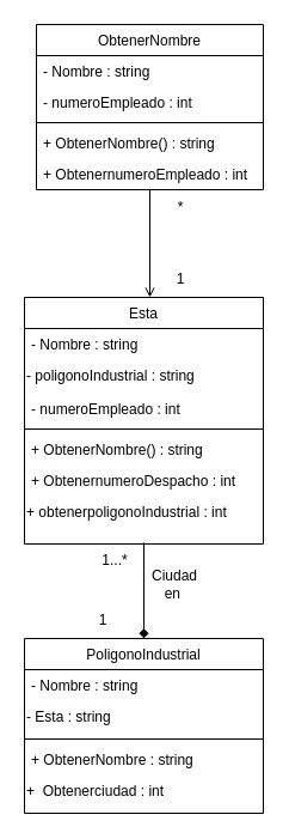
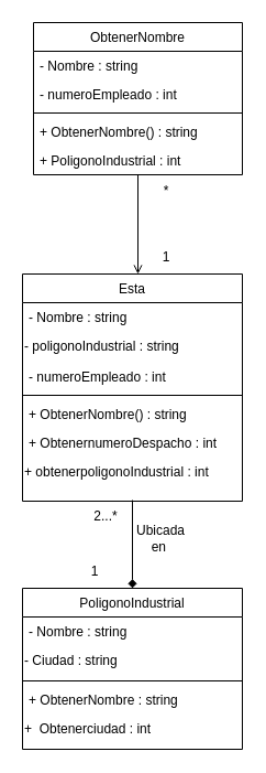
  <mxCell id="0" />
  <mxCell id="1" parent="0" />
  <mxCell id="2" value="ObtenerNombre" style="swimlane;fontStyle=0;align=center;verticalAlign=top;childLayout=stackLayout;horizontal=1;startSize=26;horizontalStack=0;resizeParent=1;resizeLast=0;collapsible=1;marginBottom=0;rounded=0;shadow=0;strokeWidth=1;" parent="1" vertex="1"><mxGeometry x="30" y="20" width="190" height="138" as="geometry"><mxRectangle x="230" y="140" width="160" height="26" as="alternateBounds" /></mxGeometry></mxCell>
  <mxCell id="3" value="- Nombre : string" style="text;align=left;verticalAlign=top;spacingLeft=4;spacingRight=4;overflow=hidden;rotatable=0;points=[[0,0.5],[1,0.5]];portConstraint=eastwest;rounded=0;shadow=0;html=0;" parent="2" vertex="1"><mxGeometry y="26" width="190" height="26" as="geometry" /></mxCell>
  <mxCell id="4" value="- numeroEmpleado : int" style="text;align=left;verticalAlign=top;spacingLeft=4;spacingRight=4;overflow=hidden;rotatable=0;points=[[0,0.5],[1,0.5]];portConstraint=eastwest;" vertex="1" parent="2"><mxGeometry y="52" width="190" height="26" as="geometry" /></mxCell>
  <mxCell id="5" value="" style="line;html=1;strokeWidth=1;align=left;verticalAlign=middle;spacingTop=-1;spacingLeft=3;spacingRight=3;rotatable=0;labelPosition=right;points=[];portConstraint=eastwest;" parent="2" vertex="1"><mxGeometry y="78" width="190" height="8" as="geometry" /></mxCell>
  <mxCell id="6" value="+ ObtenerNombre() : string" style="text;align=left;verticalAlign=top;spacingLeft=4;spacingRight=4;overflow=hidden;rotatable=0;points=[[0,0.5],[1,0.5]];portConstraint=eastwest;" vertex="1" parent="2"><mxGeometry y="86" width="190" height="26" as="geometry" /></mxCell>
- <mxCell id="7" value="+ ObtenernumeroEmpleado : int" style="text;align=left;verticalAlign=top;spacingLeft=4;spacingRight=4;overflow=hidden;rotatable=0;points=[[0,0.5],[1,0.5]];portConstraint=eastwest;" vertex="1" parent="2"><mxGeometry y="112" width="190" height="26" as="geometry" /></mxCell>
+ <mxCell id="7" value="+ PoligonoIndustrial : int" style="text;align=left;verticalAlign=top;spacingLeft=4;spacingRight=4;overflow=hidden;rotatable=0;points=[[0,0.5],[1,0.5]];portConstraint=eastwest;" vertex="1" parent="2"><mxGeometry y="112" width="190" height="26" as="geometry" /></mxCell>
  <mxCell id="8" value="" style="endArrow=none;html=1;rounded=0;entryX=0.5;entryY=1;entryDx=0;entryDy=0;exitX=0.5;exitY=0;exitDx=0;exitDy=0;endFill=0;startArrow=open;startFill=0;" edge="1" parent="1"><mxGeometry width="50" height="50" relative="1" as="geometry"><mxPoint x="125" y="248" as="sourcePoint" /><mxPoint x="125" y="158" as="targetPoint" /></mxGeometry></mxCell>
  <mxCell id="9" value="" style="endArrow=none;html=1;rounded=0;entryX=0.5;entryY=1;entryDx=0;entryDy=0;exitX=0.5;exitY=0;exitDx=0;exitDy=0;startArrow=diamond;startFill=1;" edge="1" parent="1"><mxGeometry width="50" height="50" relative="1" as="geometry"><mxPoint x="120" y="533" as="sourcePoint" /><mxPoint x="120" y="453" as="targetPoint" /></mxGeometry></mxCell>
- <mxCell id="10" value="Ciudad en&amp;nbsp;" style="text;html=1;align=center;verticalAlign=middle;whiteSpace=wrap;rounded=0;" vertex="1" parent="1"><mxGeometry x="116" y="473" width="60" height="30" as="geometry" /></mxCell>
+ <mxCell id="10" value="Ubicada en&amp;nbsp;" style="text;html=1;align=center;verticalAlign=middle;whiteSpace=wrap;rounded=0;" vertex="1" parent="1"><mxGeometry x="116" y="473" width="60" height="30" as="geometry" /></mxCell>
  <mxCell id="11" value="1" style="text;html=1;align=center;verticalAlign=middle;whiteSpace=wrap;rounded=0;" vertex="1" parent="1"><mxGeometry x="121" y="218" width="60" height="30" as="geometry" /></mxCell>
  <mxCell id="12" value="*" style="text;html=1;align=center;verticalAlign=middle;whiteSpace=wrap;rounded=0;" vertex="1" parent="1"><mxGeometry x="121" y="158" width="60" height="30" as="geometry" /></mxCell>
- <mxCell id="13" value="1...*" style="text;html=1;align=center;verticalAlign=middle;whiteSpace=wrap;rounded=0;" vertex="1" parent="1"><mxGeometry x="66" y="453" width="60" height="30" as="geometry" /></mxCell>
+ <mxCell id="13" value="2...*" style="text;html=1;align=center;verticalAlign=middle;whiteSpace=wrap;rounded=0;" vertex="1" parent="1"><mxGeometry x="66" y="453" width="60" height="30" as="geometry" /></mxCell>
  <mxCell id="14" value="1" style="text;html=1;align=center;verticalAlign=middle;whiteSpace=wrap;rounded=0;" vertex="1" parent="1"><mxGeometry x="56" y="503" width="60" height="30" as="geometry" /></mxCell>
  <mxCell id="15" value="PoligonoIndustrial" style="swimlane;fontStyle=0;align=center;verticalAlign=top;childLayout=stackLayout;horizontal=1;startSize=26;horizontalStack=0;resizeParent=1;resizeLast=0;collapsible=1;marginBottom=0;rounded=0;shadow=0;strokeWidth=1;" vertex="1" parent="1"><mxGeometry x="20" y="533" width="200" height="146" as="geometry"><mxRectangle x="230" y="140" width="160" height="26" as="alternateBounds" /></mxGeometry></mxCell>
  <mxCell id="16" value="- Nombre : string" style="text;align=left;verticalAlign=top;spacingLeft=4;spacingRight=4;overflow=hidden;rotatable=0;points=[[0,0.5],[1,0.5]];portConstraint=eastwest;rounded=0;shadow=0;html=0;" vertex="1" parent="15"><mxGeometry y="26" width="200" height="26" as="geometry" /></mxCell>
- <mxCell id="17" value="&lt;span style=&quot;text-wrap: nowrap;&quot;&gt;- Esta : string&lt;/span&gt;" style="text;whiteSpace=wrap;html=1;" vertex="1" parent="15"><mxGeometry y="52" width="200" height="28" as="geometry" /></mxCell>
+ <mxCell id="17" value="&lt;span style=&quot;text-wrap: nowrap;&quot;&gt;- Ciudad : string&lt;/span&gt;" style="text;whiteSpace=wrap;html=1;" vertex="1" parent="15"><mxGeometry y="52" width="200" height="28" as="geometry" /></mxCell>
  <mxCell id="18" value="" style="line;html=1;strokeWidth=1;align=left;verticalAlign=middle;spacingTop=-1;spacingLeft=3;spacingRight=3;rotatable=0;labelPosition=right;points=[];portConstraint=eastwest;" vertex="1" parent="15"><mxGeometry y="80" width="200" height="8" as="geometry" /></mxCell>
  <mxCell id="19" value="+ ObtenerNombre : string" style="text;align=left;verticalAlign=top;spacingLeft=4;spacingRight=4;overflow=hidden;rotatable=0;points=[[0,0.5],[1,0.5]];portConstraint=eastwest;" vertex="1" parent="15"><mxGeometry y="88" width="200" height="26" as="geometry" /></mxCell>
  <mxCell id="20" value="&lt;span style=&quot;text-wrap: nowrap;&quot;&gt;+&amp;nbsp; Obtenerciudad : int&lt;/span&gt;" style="text;whiteSpace=wrap;html=1;" vertex="1" parent="15"><mxGeometry y="114" width="200" height="24" as="geometry" /></mxCell>
  <mxCell id="21" value="Esta" style="swimlane;fontStyle=0;align=center;verticalAlign=top;childLayout=stackLayout;horizontal=1;startSize=26;horizontalStack=0;resizeParent=1;resizeLast=0;collapsible=1;marginBottom=0;rounded=0;shadow=0;strokeWidth=1;" vertex="1" parent="1"><mxGeometry x="20" y="248" width="200" height="206" as="geometry"><mxRectangle x="230" y="140" width="160" height="26" as="alternateBounds" /></mxGeometry></mxCell>
  <mxCell id="22" value="- Nombre : string" style="text;align=left;verticalAlign=top;spacingLeft=4;spacingRight=4;overflow=hidden;rotatable=0;points=[[0,0.5],[1,0.5]];portConstraint=eastwest;rounded=0;shadow=0;html=0;" vertex="1" parent="21"><mxGeometry y="26" width="200" height="26" as="geometry" /></mxCell>
  <mxCell id="23" value="- poligonoIndustrial : string" style="text;whiteSpace=wrap;html=1;" vertex="1" parent="21"><mxGeometry y="52" width="200" height="28" as="geometry" /></mxCell>
  <mxCell id="24" value="- numeroEmpleado : int" style="text;align=left;verticalAlign=top;spacingLeft=4;spacingRight=4;overflow=hidden;rotatable=0;points=[[0,0.5],[1,0.5]];portConstraint=eastwest;" vertex="1" parent="21"><mxGeometry y="80" width="200" height="26" as="geometry" /></mxCell>
  <mxCell id="25" value="" style="line;html=1;strokeWidth=1;align=left;verticalAlign=middle;spacingTop=-1;spacingLeft=3;spacingRight=3;rotatable=0;labelPosition=right;points=[];portConstraint=eastwest;" vertex="1" parent="21"><mxGeometry y="106" width="200" height="8" as="geometry" /></mxCell>
  <mxCell id="26" value="+ ObtenerNombre() : string" style="text;align=left;verticalAlign=top;spacingLeft=4;spacingRight=4;overflow=hidden;rotatable=0;points=[[0,0.5],[1,0.5]];portConstraint=eastwest;" vertex="1" parent="21"><mxGeometry y="114" width="200" height="26" as="geometry" /></mxCell>
  <mxCell id="27" value="+ ObtenernumeroDespacho : int" style="text;align=left;verticalAlign=top;spacingLeft=4;spacingRight=4;overflow=hidden;rotatable=0;points=[[0,0.5],[1,0.5]];portConstraint=eastwest;" vertex="1" parent="21"><mxGeometry y="140" width="200" height="26" as="geometry" /></mxCell>
  <mxCell id="28" value="+ obtenerpoligonoIndustrial : int" style="text;whiteSpace=wrap;html=1;" vertex="1" parent="21"><mxGeometry y="166" width="200" height="24" as="geometry" /></mxCell>
